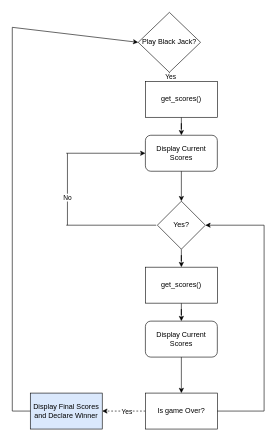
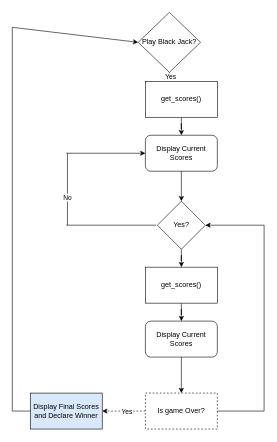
  <mxCell id="0" />
  <mxCell id="1" parent="0" />
  <mxCell id="2" value="" style="edgeStyle=orthogonalEdgeStyle;rounded=0;orthogonalLoop=1;jettySize=auto;html=1;" edge="1" parent="1" source="4" target="23"><mxGeometry relative="1" as="geometry"><Array as="points"><mxPoint x="302" y="115" /><mxPoint x="302" y="115" /></Array></mxGeometry></mxCell>
  <mxCell id="3" value="Yes" style="edgeLabel;html=1;align=center;verticalAlign=middle;resizable=0;points=[];" vertex="1" connectable="0" parent="2"><mxGeometry x="-0.002" y="1" relative="1" as="geometry"><mxPoint as="offset" /></mxGeometry></mxCell>
  <mxCell id="4" value="Play Black Jack?" style="rhombus;whiteSpace=wrap;html=1;" vertex="1" parent="1"><mxGeometry x="230" y="20" width="104" height="100" as="geometry" /></mxCell>
  <mxCell id="5" value="Display Current Scores" style="rounded=1;whiteSpace=wrap;html=1;" vertex="1" parent="1"><mxGeometry x="242" y="225" width="120" height="60" as="geometry" /></mxCell>
  <mxCell id="6" style="edgeStyle=orthogonalEdgeStyle;rounded=0;orthogonalLoop=1;jettySize=auto;html=1;" edge="1" parent="1" source="7" target="28"><mxGeometry relative="1" as="geometry" /></mxCell>
  <mxCell id="7" value="Yes?" style="rhombus;whiteSpace=wrap;html=1;" vertex="1" parent="1"><mxGeometry x="262" y="335" width="80" height="80" as="geometry" /></mxCell>
  <mxCell id="8" value="" style="endArrow=none;html=1;rounded=0;" edge="1" parent="1"><mxGeometry width="50" height="50" relative="1" as="geometry"><mxPoint x="110" y="375" as="sourcePoint" /><mxPoint x="260" y="375" as="targetPoint" /></mxGeometry></mxCell>
  <mxCell id="9" value="" style="endArrow=none;html=1;rounded=0;" edge="1" parent="1"><mxGeometry width="50" height="50" relative="1" as="geometry"><mxPoint x="112" y="375" as="sourcePoint" /><mxPoint x="112" y="255" as="targetPoint" /></mxGeometry></mxCell>
  <mxCell id="10" value="No" style="edgeLabel;html=1;align=center;verticalAlign=middle;resizable=0;points=[];" vertex="1" connectable="0" parent="9"><mxGeometry x="-0.208" y="1" relative="1" as="geometry"><mxPoint y="1" as="offset" /></mxGeometry></mxCell>
  <mxCell id="11" value="" style="endArrow=classic;html=1;rounded=0;entryX=0;entryY=0.5;entryDx=0;entryDy=0;" edge="1" parent="1" target="5"><mxGeometry width="50" height="50" relative="1" as="geometry"><mxPoint x="110" y="255" as="sourcePoint" /><mxPoint x="220" y="225" as="targetPoint" /></mxGeometry></mxCell>
  <mxCell id="12" value="" style="edgeStyle=orthogonalEdgeStyle;rounded=0;orthogonalLoop=1;jettySize=auto;html=1;dashed=1;" edge="1" parent="1" source="14" target="21"><mxGeometry relative="1" as="geometry" /></mxCell>
  <mxCell id="13" value="Yes" style="edgeLabel;html=1;align=center;verticalAlign=middle;resizable=0;points=[];" vertex="1" connectable="0" parent="12"><mxGeometry x="-0.117" relative="1" as="geometry"><mxPoint as="offset" /></mxGeometry></mxCell>
- <mxCell id="14" value="Is game Over?" style="whiteSpace=wrap;html=1;" vertex="1" parent="1"><mxGeometry x="242" y="655" width="120" height="60" as="geometry" /></mxCell>
+ <mxCell id="14" value="Is game Over?" style="whiteSpace=wrap;html=1;dashed=1;" vertex="1" parent="1"><mxGeometry x="242" y="655" width="120" height="60" as="geometry" /></mxCell>
  <mxCell id="15" value="" style="endArrow=classic;html=1;rounded=0;exitX=0.5;exitY=1;exitDx=0;exitDy=0;entryX=0.5;entryY=0;entryDx=0;entryDy=0;" edge="1" parent="1" source="5" target="7"><mxGeometry width="50" height="50" relative="1" as="geometry"><mxPoint x="290" y="365" as="sourcePoint" /><mxPoint x="340" y="315" as="targetPoint" /></mxGeometry></mxCell>
  <mxCell id="16" value="" style="endArrow=classic;html=1;rounded=0;entryX=0;entryY=0.5;entryDx=0;entryDy=0;" edge="1" parent="1" target="4"><mxGeometry width="50" height="50" relative="1" as="geometry"><mxPoint x="20" y="45" as="sourcePoint" /><mxPoint x="60" y="185" as="targetPoint" /></mxGeometry></mxCell>
  <mxCell id="17" value="" style="endArrow=none;html=1;rounded=0;" edge="1" parent="1"><mxGeometry width="50" height="50" relative="1" as="geometry"><mxPoint x="20" y="685" as="sourcePoint" /><mxPoint x="20" y="45" as="targetPoint" /></mxGeometry></mxCell>
  <mxCell id="18" value="" style="endArrow=none;html=1;rounded=0;exitX=1;exitY=0.5;exitDx=0;exitDy=0;" edge="1" parent="1" source="14"><mxGeometry width="50" height="50" relative="1" as="geometry"><mxPoint x="440" y="705" as="sourcePoint" /><mxPoint x="440" y="685" as="targetPoint" /></mxGeometry></mxCell>
  <mxCell id="19" value="" style="endArrow=none;html=1;rounded=0;" edge="1" parent="1"><mxGeometry width="50" height="50" relative="1" as="geometry"><mxPoint x="440" y="375" as="sourcePoint" /><mxPoint x="440" y="685" as="targetPoint" /></mxGeometry></mxCell>
  <mxCell id="20" value="" style="endArrow=classic;html=1;rounded=0;entryX=1;entryY=0.5;entryDx=0;entryDy=0;" edge="1" parent="1" target="7"><mxGeometry width="50" height="50" relative="1" as="geometry"><mxPoint x="440" y="375" as="sourcePoint" /><mxPoint x="500" y="315" as="targetPoint" /></mxGeometry></mxCell>
  <mxCell id="21" value="Display Final Scores and Declare Winner" style="whiteSpace=wrap;html=1;fillColor=#dae8fc;" vertex="1" parent="1"><mxGeometry x="50" y="655" width="120" height="60" as="geometry" /></mxCell>
  <mxCell id="22" style="edgeStyle=orthogonalEdgeStyle;rounded=0;orthogonalLoop=1;jettySize=auto;html=1;" edge="1" parent="1" source="23" target="5"><mxGeometry relative="1" as="geometry" /></mxCell>
  <mxCell id="23" value="get_scores()" style="whiteSpace=wrap;html=1;" vertex="1" parent="1"><mxGeometry x="242" y="135" width="120" height="60" as="geometry" /></mxCell>
  <mxCell id="24" value="" style="endArrow=none;html=1;rounded=0;entryX=0;entryY=0.5;entryDx=0;entryDy=0;" edge="1" parent="1" target="21"><mxGeometry width="50" height="50" relative="1" as="geometry"><mxPoint x="20" y="685" as="sourcePoint" /><mxPoint x="60" y="665" as="targetPoint" /></mxGeometry></mxCell>
  <mxCell id="25" style="edgeStyle=orthogonalEdgeStyle;rounded=0;orthogonalLoop=1;jettySize=auto;html=1;" edge="1" parent="1" source="26" target="14"><mxGeometry relative="1" as="geometry" /></mxCell>
  <mxCell id="26" value="Display Current Scores" style="rounded=1;whiteSpace=wrap;html=1;" vertex="1" parent="1"><mxGeometry x="242" y="535" width="120" height="60" as="geometry" /></mxCell>
  <mxCell id="27" style="edgeStyle=orthogonalEdgeStyle;rounded=0;orthogonalLoop=1;jettySize=auto;html=1;" edge="1" parent="1" source="28" target="26"><mxGeometry relative="1" as="geometry" /></mxCell>
  <mxCell id="28" value="get_scores()" style="whiteSpace=wrap;html=1;" vertex="1" parent="1"><mxGeometry x="242" y="445" width="120" height="60" as="geometry" /></mxCell>
